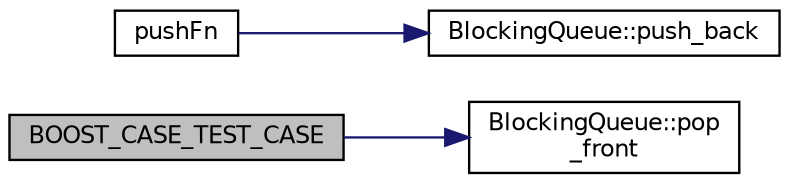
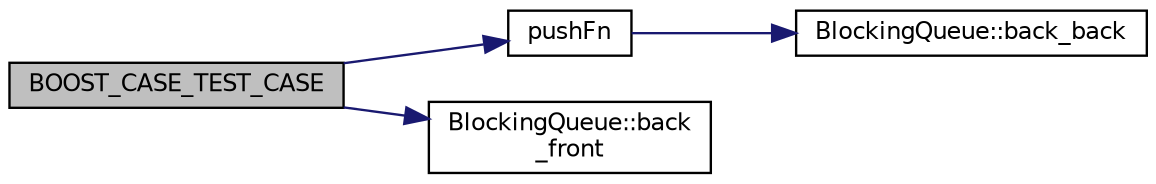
  digraph {
    rankdir=LR
    node [color=black fillcolor=white fontname=Helvetica fontsize=10 shape=record style=filled]
    edge [color=midnightblue fontname=Helvetica fontsize=10 labelfontname=Helvetica labelfontsize=10 style=solid]
    n1 [fillcolor=grey75 fontcolor=black height=0.2 label=BOOST_CASE_TEST_CASE width=0.4]
    n2 [height=0.2 label=pushFn width=0.4]
-   n3 [height=0.2 label="BlockingQueue::pop\l_front" width=0.4]
-   n4 [height=0.2 label="BlockingQueue::push_back" width=0.4]
+   n3 [height=0.2 label="BlockingQueue::back\l_front" width=0.4]
+   n4 [height=0.2 label="BlockingQueue::back_back" width=0.4]
+   n1 -> n2
    n1 -> n3
    n2 -> n4
  }
